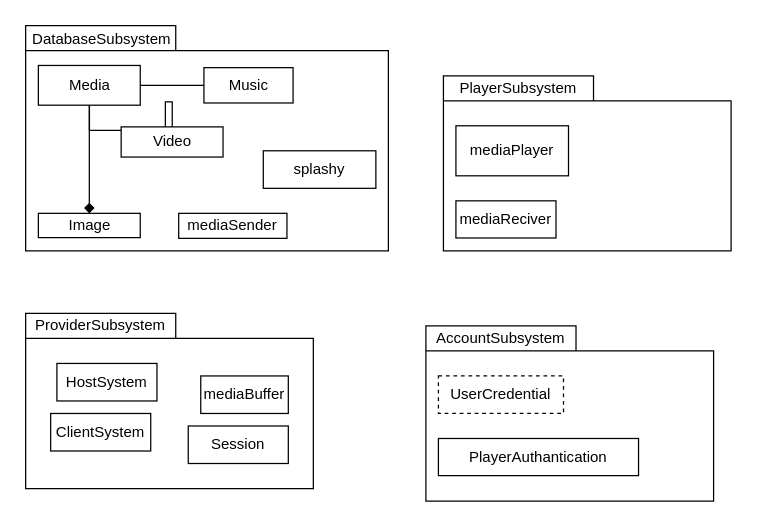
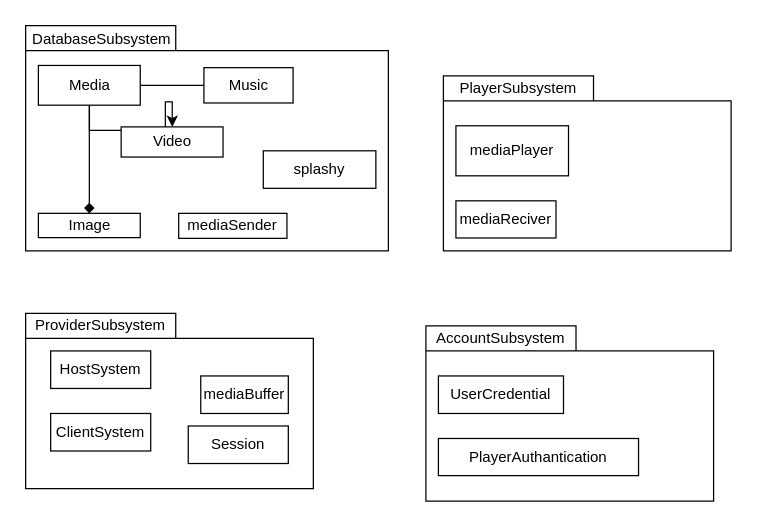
  <mxCell id="0" />
  <mxCell id="1" parent="0" />
  <mxCell id="2" value="" style="group" vertex="1" connectable="0" parent="1"><mxGeometry x="20" y="250" width="230" height="140" as="geometry" /></mxCell>
  <mxCell id="3" value="" style="shape=folder;fontStyle=1;spacingTop=10;tabWidth=120;tabHeight=20;tabPosition=left;html=1;" vertex="1" parent="2"><mxGeometry width="230" height="140" as="geometry" /></mxCell>
  <mxCell id="4" value="ProviderSubsystem" style="text;html=1;strokeColor=none;fillColor=none;align=center;verticalAlign=middle;whiteSpace=wrap;rounded=0;" vertex="1" parent="2"><mxGeometry width="120" height="20" as="geometry" /></mxCell>
  <mxCell id="5" value="mediaBuffer" style="rounded=0;whiteSpace=wrap;html=1;" vertex="1" parent="2"><mxGeometry x="140" y="50" width="70" height="30" as="geometry" /></mxCell>
- <mxCell id="6" value="HostSystem" style="rounded=0;whiteSpace=wrap;html=1;" vertex="1" parent="2"><mxGeometry x="25" y="40" width="80" height="30" as="geometry" /></mxCell>
+ <mxCell id="6" value="HostSystem" style="rounded=0;whiteSpace=wrap;html=1;" vertex="1" parent="2"><mxGeometry x="20" y="30" width="80" height="30" as="geometry" /></mxCell>
  <mxCell id="7" value="ClientSystem" style="rounded=0;whiteSpace=wrap;html=1;" vertex="1" parent="2"><mxGeometry x="20" y="80" width="80" height="30" as="geometry" /></mxCell>
  <mxCell id="8" value="Session" style="rounded=0;whiteSpace=wrap;html=1;" vertex="1" parent="2"><mxGeometry x="130" y="90" width="80" height="30" as="geometry" /></mxCell>
  <mxCell id="9" value="" style="group" vertex="1" connectable="0" parent="1"><mxGeometry x="20" y="20" width="290" height="180" as="geometry" /></mxCell>
  <mxCell id="10" value="" style="shape=folder;fontStyle=1;spacingTop=10;tabWidth=120;tabHeight=20;tabPosition=left;html=1;" vertex="1" parent="9"><mxGeometry width="290" height="180" as="geometry" /></mxCell>
  <mxCell id="11" value="DatabaseSubsystem" style="text;html=1;strokeColor=none;fillColor=none;align=center;verticalAlign=middle;whiteSpace=wrap;rounded=0;" vertex="1" parent="9"><mxGeometry width="122.182" height="21.176" as="geometry" /></mxCell>
  <mxCell id="12" value="" style="edgeStyle=orthogonalEdgeStyle;rounded=0;orthogonalLoop=1;jettySize=auto;html=1;endArrow=diamond;" edge="1" parent="9" source="15" target="16"><mxGeometry relative="1" as="geometry" /></mxCell>
  <mxCell id="13" value="" style="edgeStyle=orthogonalEdgeStyle;rounded=0;orthogonalLoop=1;jettySize=auto;html=1;endArrow=none;" edge="1" parent="9" source="15" target="17"><mxGeometry relative="1" as="geometry" /></mxCell>
- <mxCell id="14" value="" style="edgeStyle=orthogonalEdgeStyle;rounded=0;orthogonalLoop=1;jettySize=auto;html=1;endArrow=none;" edge="1" parent="9" source="15" target="18"><mxGeometry relative="1" as="geometry" /></mxCell>
+ <mxCell id="14" value="" style="edgeStyle=orthogonalEdgeStyle;rounded=0;orthogonalLoop=1;jettySize=auto;html=1;" edge="1" parent="9" source="15" target="18"><mxGeometry relative="1" as="geometry" /></mxCell>
  <mxCell id="15" value="Media" style="html=1;" vertex="1" parent="9"><mxGeometry x="10.182" y="31.765" width="81.455" height="31.765" as="geometry" /></mxCell>
  <mxCell id="16" value="Image" style="html=1;" vertex="1" parent="9"><mxGeometry x="10.182" y="150" width="81.455" height="19.41" as="geometry" /></mxCell>
  <mxCell id="17" value="Music" style="html=1;" vertex="1" parent="9"><mxGeometry x="142.545" y="33.53" width="71.273" height="28.24" as="geometry" /></mxCell>
  <mxCell id="18" value="Video" style="html=1;" vertex="1" parent="9"><mxGeometry x="76.364" y="80.88" width="81.455" height="24.12" as="geometry" /></mxCell>
  <mxCell id="19" value="mediaSender" style="rounded=0;whiteSpace=wrap;html=1;" vertex="1" parent="9"><mxGeometry x="122.364" y="150" width="86.545" height="20" as="geometry" /></mxCell>
  <mxCell id="20" value="splashy" style="rounded=0;whiteSpace=wrap;html=1;" vertex="1" parent="9"><mxGeometry x="190" y="100" width="90" height="30" as="geometry" /></mxCell>
  <mxCell id="21" value="" style="group" vertex="1" connectable="0" parent="1"><mxGeometry x="354" y="60" width="230" height="140" as="geometry" /></mxCell>
  <mxCell id="22" value="" style="shape=folder;fontStyle=1;spacingTop=10;tabWidth=120;tabHeight=20;tabPosition=left;html=1;" vertex="1" parent="21"><mxGeometry width="230" height="140" as="geometry" /></mxCell>
  <mxCell id="23" value="PlayerSubsystem" style="text;html=1;strokeColor=none;fillColor=none;align=center;verticalAlign=middle;whiteSpace=wrap;rounded=0;" vertex="1" parent="21"><mxGeometry width="120" height="20" as="geometry" /></mxCell>
  <mxCell id="24" value="mediaReciver" style="rounded=0;whiteSpace=wrap;html=1;" vertex="1" parent="21"><mxGeometry x="10" y="100" width="80" height="29.7" as="geometry" /></mxCell>
  <mxCell id="25" value="mediaPlayer" style="rounded=0;whiteSpace=wrap;html=1;" vertex="1" parent="21"><mxGeometry x="10" y="40" width="90" height="40" as="geometry" /></mxCell>
  <mxCell id="26" value="" style="group" vertex="1" connectable="0" parent="1"><mxGeometry x="340" y="260" width="230" height="140" as="geometry" /></mxCell>
  <mxCell id="27" value="" style="shape=folder;fontStyle=1;spacingTop=10;tabWidth=120;tabHeight=20;tabPosition=left;html=1;" vertex="1" parent="26"><mxGeometry width="230" height="140" as="geometry" /></mxCell>
  <mxCell id="28" value="AccountSubsystem" style="text;html=1;strokeColor=none;fillColor=none;align=center;verticalAlign=middle;whiteSpace=wrap;rounded=0;" vertex="1" parent="26"><mxGeometry width="120" height="20" as="geometry" /></mxCell>
  <mxCell id="29" value="PlayerAuthantication" style="rounded=0;whiteSpace=wrap;html=1;" vertex="1" parent="26"><mxGeometry x="10" y="90" width="160" height="29.7" as="geometry" /></mxCell>
- <mxCell id="30" value="UserCredential" style="rounded=0;whiteSpace=wrap;html=1;dashed=1;" vertex="1" parent="26"><mxGeometry x="10" y="40" width="100" height="30" as="geometry" /></mxCell>
+ <mxCell id="30" value="UserCredential" style="rounded=0;whiteSpace=wrap;html=1;" vertex="1" parent="26"><mxGeometry x="10" y="40" width="100" height="30" as="geometry" /></mxCell>
